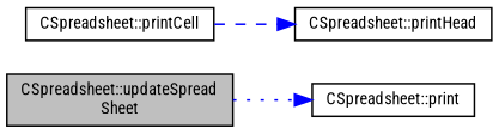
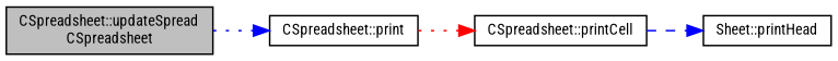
  digraph {
    fontname="Roboto Condensed"
    rankdir=LR
    node [color=black fillcolor=white fontname="Roboto Condensed" fontsize=10 shape=record style=filled]
    edge [color=blue fontname="Roboto Condensed" fontsize=10 labelfontname=Helvetica labelfontsize=10 style=dotted]
-   n1 [fillcolor=grey75 fontcolor=black height=0.2 label="CSpreadsheet::updateSpread\lSheet" width=0.4]
+   n1 [fillcolor=grey75 fontcolor=black height=0.2 label="CSpreadsheet::updateSpread\lCSpreadsheet" width=0.4]
    n2 [height=0.2 label="CSpreadsheet::print" width=0.4]
    n3 [height=0.2 label="CSpreadsheet::printCell" width=0.4]
-   n4 [height=0.2 label="CSpreadsheet::printHead" width=0.4]
+   n4 [height=0.2 label="Sheet::printHead" width=0.4]
    n1 -> n2
+   n2 -> n3 [color=red]
    n3 -> n4 [style=dashed]
  }
